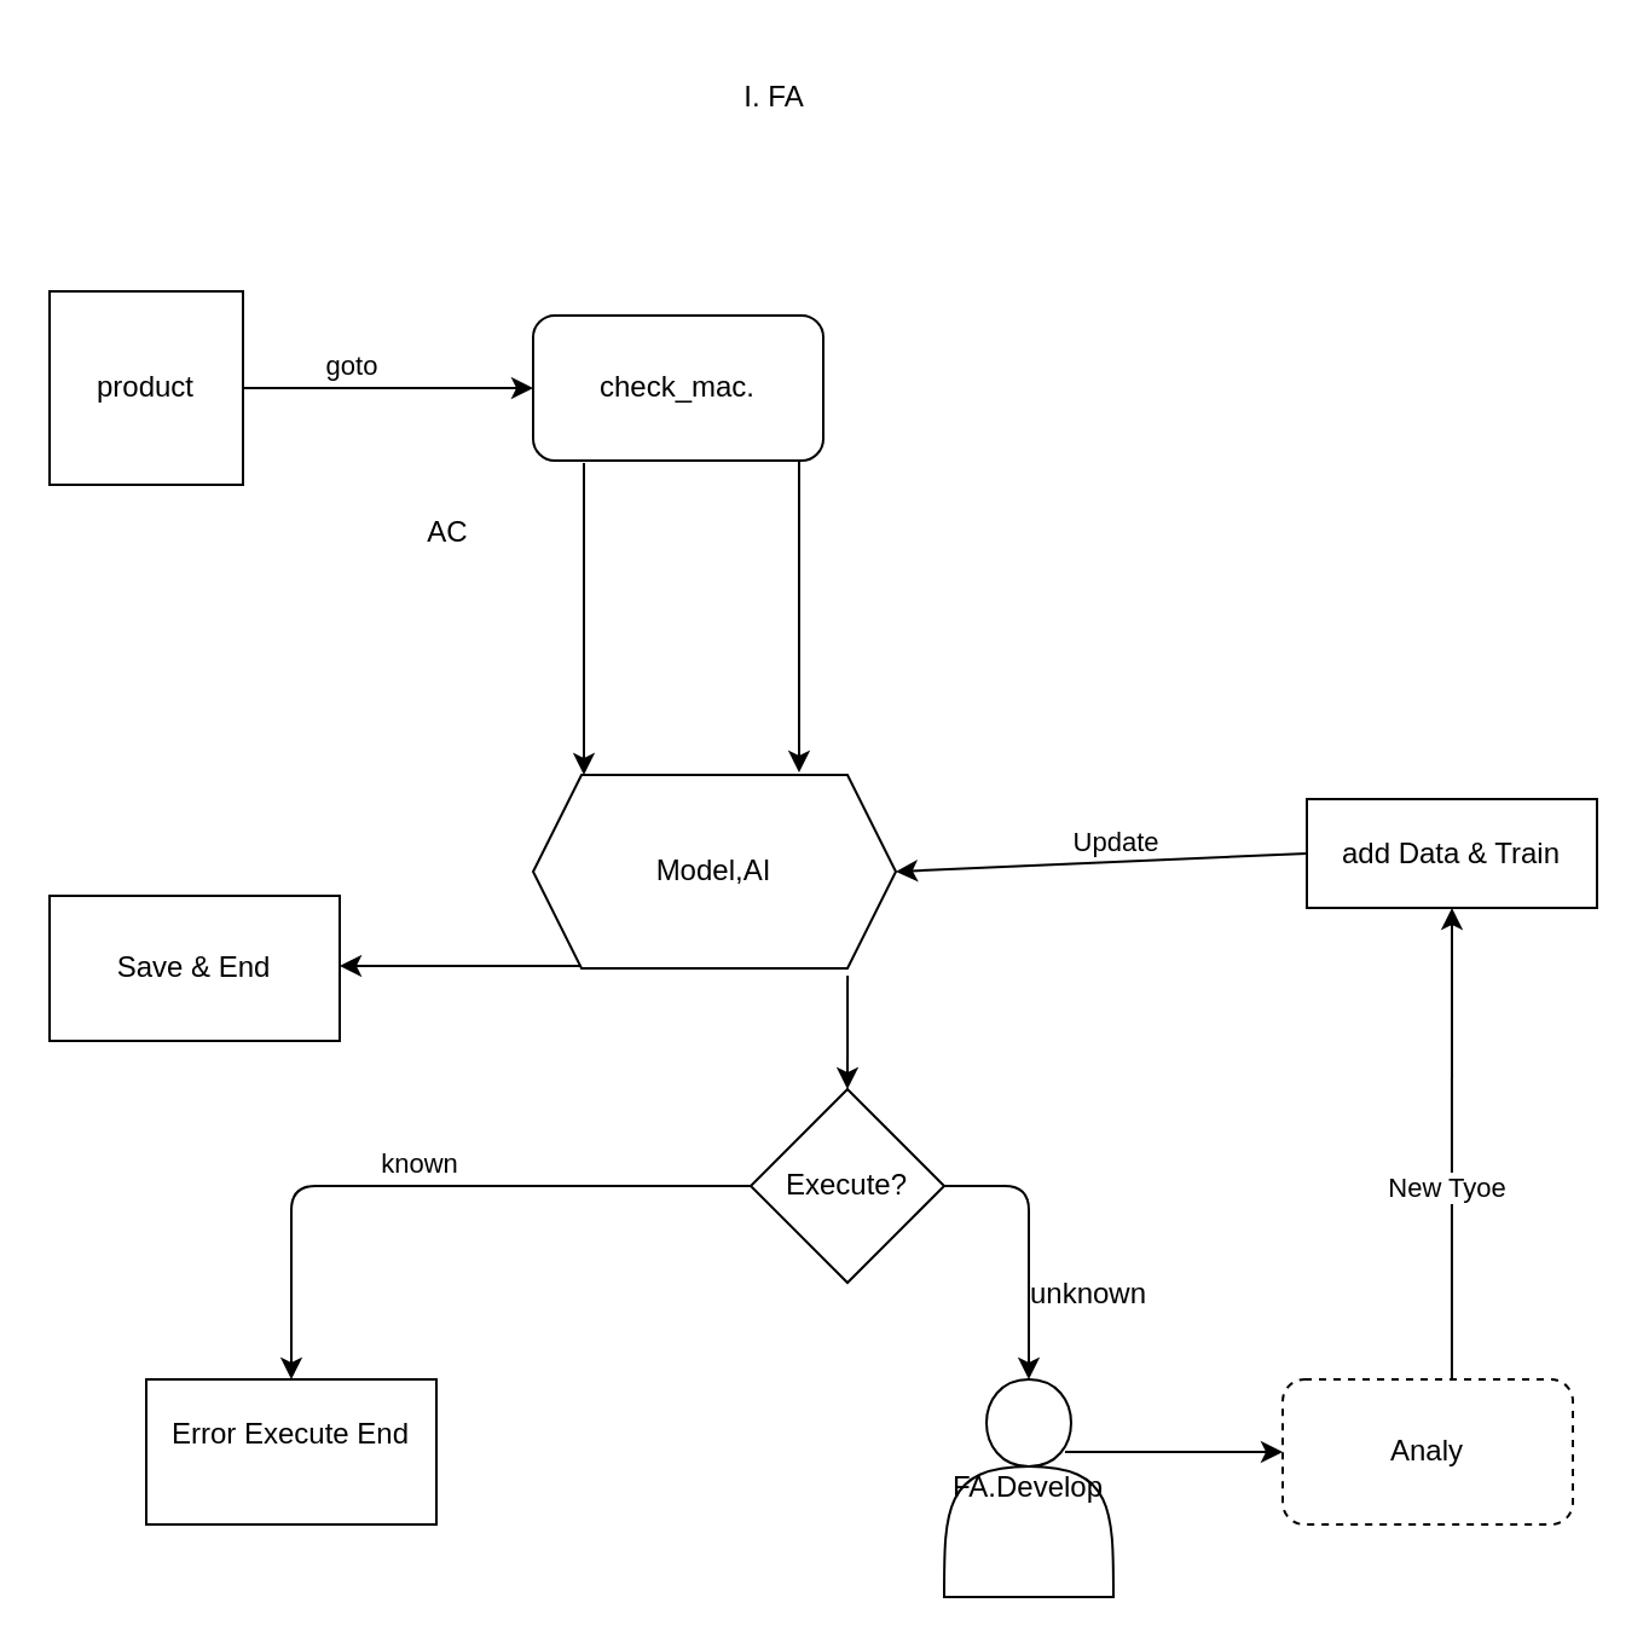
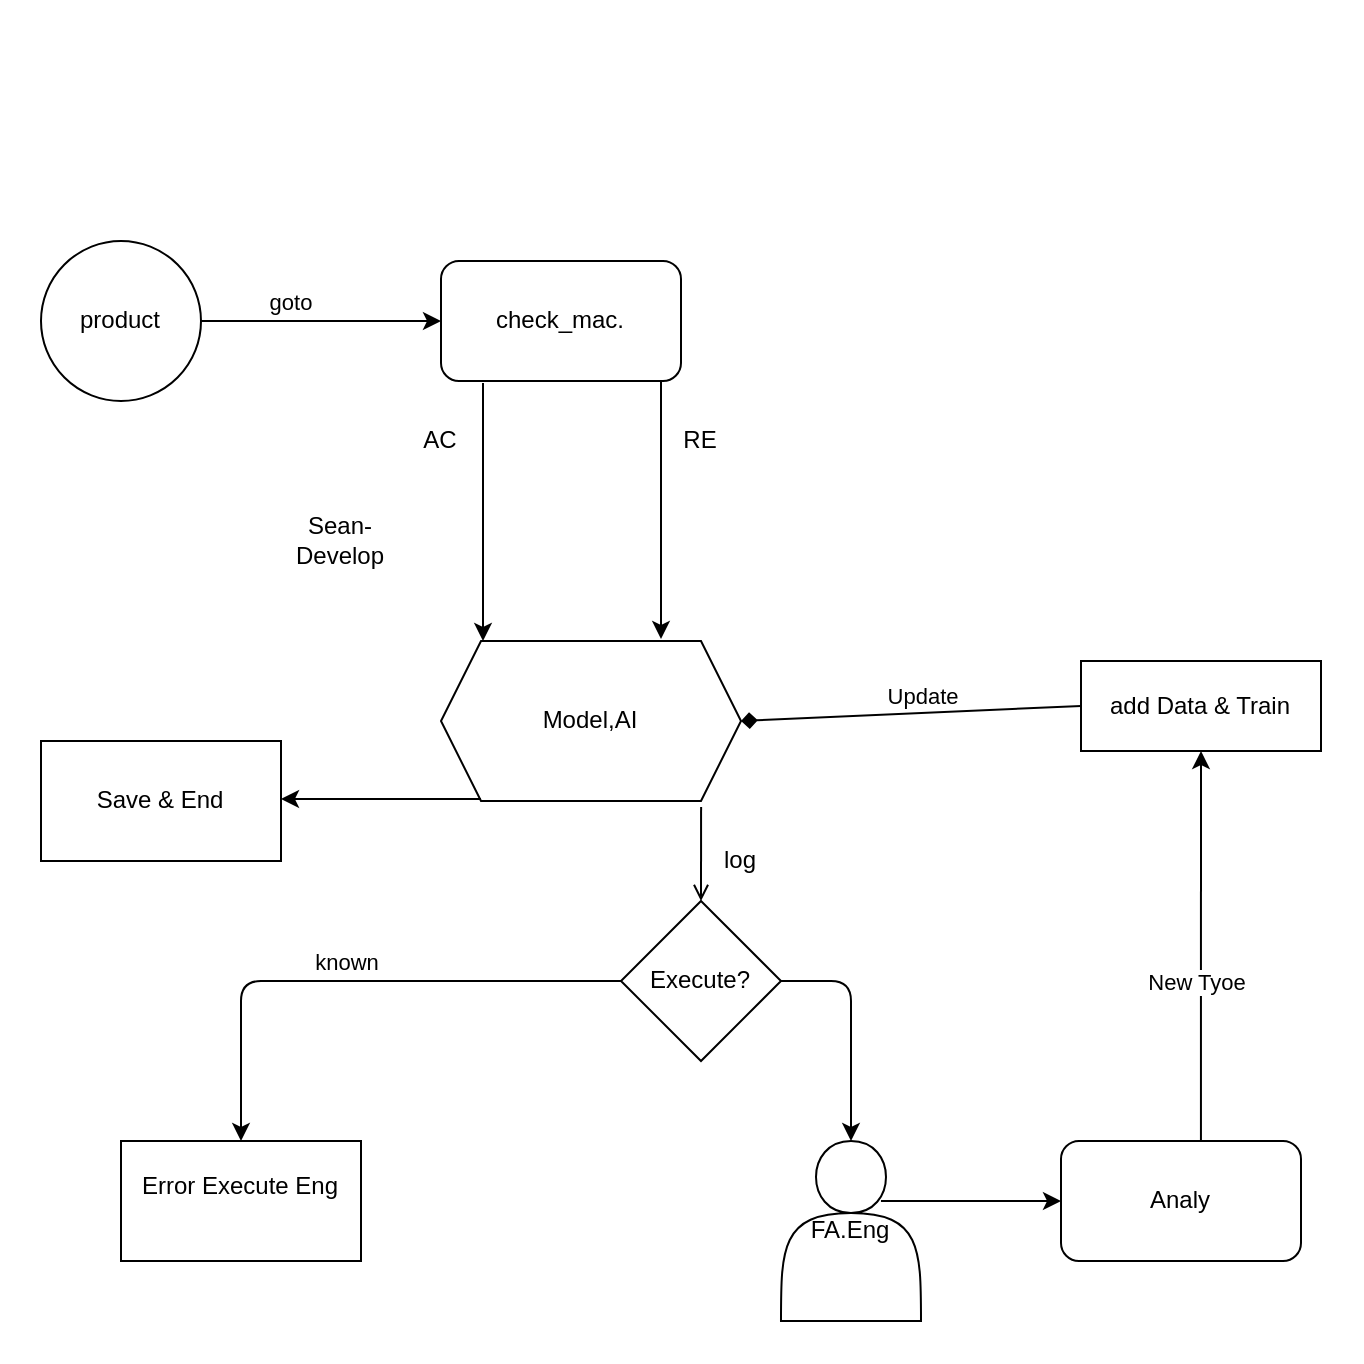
  <mxCell id="0" />
  <mxCell id="1" parent="0" />
- <mxCell id="2" value="product" style="whiteSpace=wrap;html=1;aspect=fixed;rounded=0;" parent="1" vertex="1"><mxGeometry x="20" y="120" width="80" height="80" as="geometry" /></mxCell>
+ <mxCell id="2" value="product" style="ellipse;whiteSpace=wrap;html=1;aspect=fixed;" parent="1" vertex="1"><mxGeometry x="20" y="120" width="80" height="80" as="geometry" /></mxCell>
  <mxCell id="3" value="check_mac." style="rounded=1;whiteSpace=wrap;html=1;" parent="1" vertex="1"><mxGeometry x="220" y="130" width="120" height="60" as="geometry" /></mxCell>
  <mxCell id="4" value="Model,AI" style="shape=hexagon;perimeter=hexagonPerimeter2;whiteSpace=wrap;html=1;fixedSize=1;" parent="1" vertex="1"><mxGeometry x="220" y="320" width="150" height="80" as="geometry" /></mxCell>
- <mxCell id="5" value="FA.Develop" style="shape=actor;whiteSpace=wrap;html=1;" parent="1" vertex="1"><mxGeometry x="390" y="570" width="70" height="90" as="geometry" /></mxCell>
+ <mxCell id="5" value="FA.Eng" style="shape=actor;whiteSpace=wrap;html=1;" parent="1" vertex="1"><mxGeometry x="390" y="570" width="70" height="90" as="geometry" /></mxCell>
  <mxCell id="6" value="" style="endArrow=classic;html=1;entryX=0;entryY=0.5;entryDx=0;entryDy=0;exitX=1;exitY=0.5;exitDx=0;exitDy=0;" parent="1" source="2" target="3" edge="1"><mxGeometry width="50" height="50" relative="1" as="geometry"><mxPoint x="180" y="345" as="sourcePoint" /><mxPoint x="230" y="295" as="targetPoint" /></mxGeometry></mxCell>
  <mxCell id="7" value="goto" style="edgeLabel;html=1;align=center;verticalAlign=middle;resizable=0;points=[];" parent="6" vertex="1" connectable="0"><mxGeometry x="-0.312" y="4" relative="1" as="geometry"><mxPoint x="3" y="-6" as="offset" /></mxGeometry></mxCell>
- <mxCell id="8" value="&lt;div&gt;AC&lt;/div&gt;" style="text;html=1;strokeColor=none;fillColor=none;align=center;verticalAlign=middle;whiteSpace=wrap;rounded=0;" parent="1" vertex="1"><mxGeometry x="165" y="210" width="40" height="20" as="geometry" /></mxCell>
- <mxCell id="9" value="Analy" style="rounded=1;whiteSpace=wrap;html=1;dashed=1;" parent="1" vertex="1"><mxGeometry x="530" y="570" width="120" height="60" as="geometry" /></mxCell>
+ <mxCell id="8" value="&lt;div&gt;AC&lt;/div&gt;" style="text;html=1;strokeColor=none;fillColor=none;align=center;verticalAlign=middle;whiteSpace=wrap;rounded=0;" parent="1" vertex="1"><mxGeometry x="200" y="210" width="40" height="20" as="geometry" /></mxCell>
+ <mxCell id="9" value="Analy" style="rounded=1;whiteSpace=wrap;html=1;" parent="1" vertex="1"><mxGeometry x="530" y="570" width="120" height="60" as="geometry" /></mxCell>
  <mxCell id="10" value="" style="endArrow=classic;html=1;exitX=0.714;exitY=0.333;exitDx=0;exitDy=0;exitPerimeter=0;entryX=0;entryY=0.5;entryDx=0;entryDy=0;" parent="1" source="5" target="9" edge="1"><mxGeometry width="50" height="50" relative="1" as="geometry"><mxPoint x="490" y="650" as="sourcePoint" /><mxPoint x="540" y="600" as="targetPoint" /></mxGeometry></mxCell>
- <mxCell id="11" value="I. FA" style="text;html=1;strokeColor=none;fillColor=none;align=center;verticalAlign=middle;whiteSpace=wrap;rounded=0;" parent="1" vertex="1"><mxGeometry x="120" y="20" width="400" height="40" as="geometry" /></mxCell>
+ <mxCell id="12" value="RE" style="text;html=1;strokeColor=none;fillColor=none;align=center;verticalAlign=middle;whiteSpace=wrap;rounded=0;" vertex="1" parent="1"><mxGeometry x="330" y="210" width="40" height="20" as="geometry" /></mxCell>
  <mxCell id="13" value="" style="endArrow=classic;html=1;" edge="1" parent="1"><mxGeometry width="50" height="50" relative="1" as="geometry"><mxPoint x="241" y="191" as="sourcePoint" /><mxPoint x="241" y="320" as="targetPoint" /></mxGeometry></mxCell>
  <mxCell id="14" value="" style="endArrow=classic;html=1;" edge="1" parent="1"><mxGeometry width="50" height="50" relative="1" as="geometry"><mxPoint x="330" y="190" as="sourcePoint" /><mxPoint x="330" y="319" as="targetPoint" /></mxGeometry></mxCell>
  <mxCell id="15" value="" style="endArrow=classic;html=1;" edge="1" parent="1"><mxGeometry width="50" height="50" relative="1" as="geometry"><mxPoint x="240" y="399" as="sourcePoint" /><mxPoint x="140" y="399" as="targetPoint" /></mxGeometry></mxCell>
  <mxCell id="16" value="Save &amp;amp; End" style="rounded=0;whiteSpace=wrap;html=1;" vertex="1" parent="1"><mxGeometry x="20" y="370" width="120" height="60" as="geometry" /></mxCell>
  <mxCell id="17" value="Execute?" style="rhombus;whiteSpace=wrap;html=1;" vertex="1" parent="1"><mxGeometry x="310" y="450" width="80" height="80" as="geometry" /></mxCell>
- <mxCell id="18" value="" style="endArrow=classic;html=1;exitX=0.867;exitY=1.038;exitDx=0;exitDy=0;exitPerimeter=0;entryX=0.5;entryY=0;entryDx=0;entryDy=0;" edge="1" parent="1" source="4" target="17"><mxGeometry width="50" height="50" relative="1" as="geometry"><mxPoint x="400" y="420" as="sourcePoint" /><mxPoint x="450" y="370" as="targetPoint" /></mxGeometry></mxCell>
- <mxCell id="20" value="unknown" style="text;html=1;strokeColor=none;fillColor=none;align=center;verticalAlign=middle;whiteSpace=wrap;rounded=0;" vertex="1" parent="1"><mxGeometry x="430" y="525" width="40" height="20" as="geometry" /></mxCell>
+ <mxCell id="18" value="" style="endArrow=open;html=1;exitX=0.867;exitY=1.038;exitDx=0;exitDy=0;exitPerimeter=0;entryX=0.5;entryY=0;entryDx=0;entryDy=0;" edge="1" parent="1" source="4" target="17"><mxGeometry width="50" height="50" relative="1" as="geometry"><mxPoint x="400" y="420" as="sourcePoint" /><mxPoint x="450" y="370" as="targetPoint" /></mxGeometry></mxCell>
+ <mxCell id="19" value="log" style="text;html=1;strokeColor=none;fillColor=none;align=center;verticalAlign=middle;whiteSpace=wrap;rounded=0;" vertex="1" parent="1"><mxGeometry x="350" y="420" width="40" height="20" as="geometry" /></mxCell>
  <mxCell id="21" value="" style="endArrow=classic;html=1;exitX=1;exitY=0.5;exitDx=0;exitDy=0;entryX=0.5;entryY=0;entryDx=0;entryDy=0;" edge="1" parent="1" source="17" target="5"><mxGeometry width="50" height="50" relative="1" as="geometry"><mxPoint x="470" y="390" as="sourcePoint" /><mxPoint x="520" y="340" as="targetPoint" /><Array as="points"><mxPoint x="425" y="490" /></Array></mxGeometry></mxCell>
  <mxCell id="22" value="" style="endArrow=classic;html=1;exitX=0.583;exitY=0;exitDx=0;exitDy=0;exitPerimeter=0;entryX=0.5;entryY=1;entryDx=0;entryDy=0;" edge="1" parent="1" source="9" target="24"><mxGeometry width="50" height="50" relative="1" as="geometry"><mxPoint x="550" y="440" as="sourcePoint" /><mxPoint x="600" y="420" as="targetPoint" /></mxGeometry></mxCell>
  <mxCell id="23" value="New Tyoe" style="edgeLabel;html=1;align=center;verticalAlign=middle;resizable=0;points=[];" vertex="1" connectable="0" parent="22"><mxGeometry x="-0.189" y="2" relative="1" as="geometry"><mxPoint as="offset" /></mxGeometry></mxCell>
  <mxCell id="24" value="add Data &amp;amp; Train" style="rounded=0;whiteSpace=wrap;html=1;" vertex="1" parent="1"><mxGeometry x="540" y="330" width="120" height="45" as="geometry" /></mxCell>
- <mxCell id="25" value="" style="endArrow=classic;html=1;exitX=0;exitY=0.5;exitDx=0;exitDy=0;entryX=1;entryY=0.5;entryDx=0;entryDy=0;" edge="1" parent="1" source="24" target="4"><mxGeometry width="50" height="50" relative="1" as="geometry"><mxPoint x="450" y="330" as="sourcePoint" /><mxPoint x="500" y="270" as="targetPoint" /></mxGeometry></mxCell>
+ <mxCell id="25" value="" style="endArrow=diamond;html=1;exitX=0;exitY=0.5;exitDx=0;exitDy=0;entryX=1;entryY=0.5;entryDx=0;entryDy=0;" edge="1" parent="1" source="24" target="4"><mxGeometry width="50" height="50" relative="1" as="geometry"><mxPoint x="450" y="330" as="sourcePoint" /><mxPoint x="500" y="270" as="targetPoint" /></mxGeometry></mxCell>
  <mxCell id="26" value="Update" style="edgeLabel;html=1;align=center;verticalAlign=middle;resizable=0;points=[];" vertex="1" connectable="0" parent="25"><mxGeometry x="0.377" y="2" relative="1" as="geometry"><mxPoint x="37" y="-12" as="offset" /></mxGeometry></mxCell>
  <mxCell id="27" value="" style="endArrow=classic;html=1;exitX=0;exitY=0.5;exitDx=0;exitDy=0;entryX=0.5;entryY=0;entryDx=0;entryDy=0;" edge="1" parent="1" source="17"><mxGeometry width="50" height="50" relative="1" as="geometry"><mxPoint x="40" y="520" as="sourcePoint" /><mxPoint x="120" y="570" as="targetPoint" /><Array as="points"><mxPoint x="120" y="490" /></Array></mxGeometry></mxCell>
  <mxCell id="28" value="known" style="edgeLabel;html=1;align=center;verticalAlign=middle;resizable=0;points=[];" vertex="1" connectable="0" parent="27"><mxGeometry x="0.127" y="1" relative="1" as="geometry"><mxPoint x="14" y="-11" as="offset" /></mxGeometry></mxCell>
- <mxCell id="30" value="&#10;Error Execute End&#10;&#10;" style="rounded=0;whiteSpace=wrap;html=1;" vertex="1" parent="1"><mxGeometry x="60" y="570" width="120" height="60" as="geometry" /></mxCell>
+ <mxCell id="29" value="Sean-Develop" style="text;html=1;strokeColor=none;fillColor=none;align=center;verticalAlign=middle;whiteSpace=wrap;rounded=0;" vertex="1" parent="1"><mxGeometry x="150" y="260" width="40" height="20" as="geometry" /></mxCell>
+ <mxCell id="30" value="&#10;Error Execute Eng&#10;&#10;" style="rounded=0;whiteSpace=wrap;html=1;" vertex="1" parent="1"><mxGeometry x="60" y="570" width="120" height="60" as="geometry" /></mxCell>
